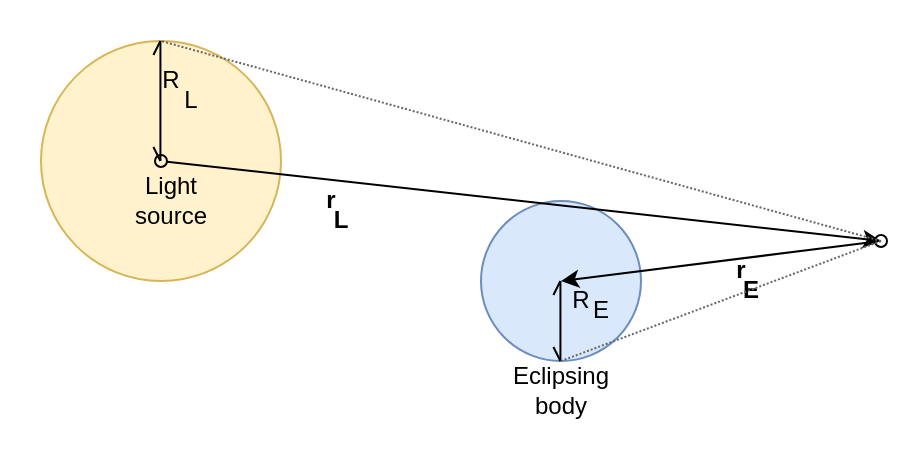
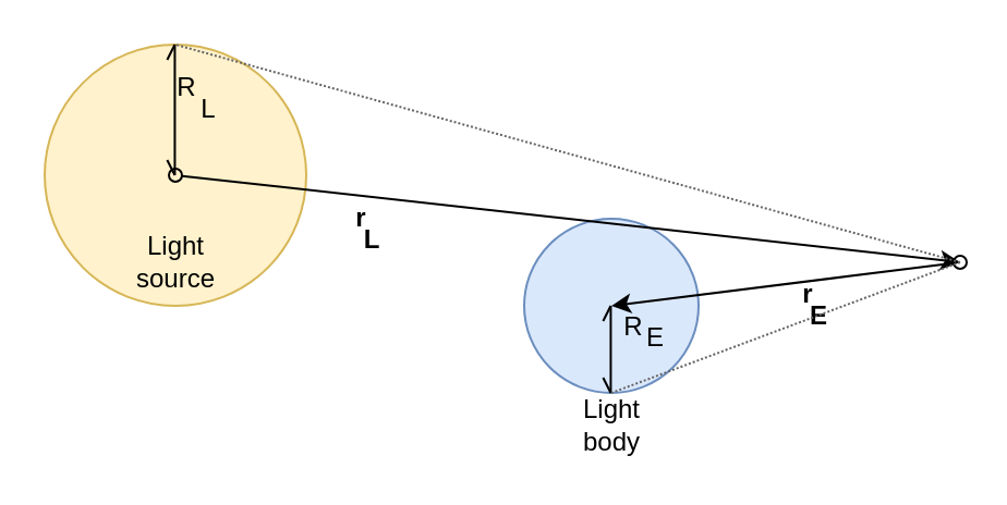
  <mxCell id="0" />
  <mxCell id="1" parent="0" />
  <mxCell id="2" value="" style="ellipse;whiteSpace=wrap;html=1;aspect=fixed;strokeColor=#d6b656;fillColor=#fff2cc;" parent="1" vertex="1"><mxGeometry x="20" y="20" width="120" height="120" as="geometry" /></mxCell>
  <mxCell id="3" value="" style="ellipse;whiteSpace=wrap;html=1;aspect=fixed;strokeColor=#6c8ebf;sketch=0;fillColor=#dae8fc;" parent="1" vertex="1"><mxGeometry x="240" y="100" width="80" height="80" as="geometry" /></mxCell>
  <mxCell id="4" value="" style="endArrow=oval;html=1;startArrow=classic;startFill=1;endFill=0;" parent="1" edge="1"><mxGeometry width="50" height="50" relative="1" as="geometry"><mxPoint x="280" y="140" as="sourcePoint" /><mxPoint x="440" y="120" as="targetPoint" /></mxGeometry></mxCell>
- <mxCell id="5" value="Eclipsing&lt;br&gt;body" style="text;html=1;align=center;verticalAlign=middle;resizable=0;points=[];autosize=1;" parent="1" vertex="1"><mxGeometry x="250" y="180" width="60" height="30" as="geometry" /></mxCell>
- <mxCell id="6" value="&lt;span&gt;Light&lt;/span&gt;&lt;br&gt;&lt;span&gt;source&lt;/span&gt;" style="text;html=1;align=center;verticalAlign=middle;resizable=0;points=[];autosize=1;" parent="1" vertex="1"><mxGeometry x="60" y="85" width="50" height="30" as="geometry" /></mxCell>
+ <mxCell id="5" value="Light&lt;br&gt;body" style="text;html=1;align=center;verticalAlign=middle;resizable=0;points=[];autosize=1;" parent="1" vertex="1"><mxGeometry x="250" y="180" width="60" height="30" as="geometry" /></mxCell>
+ <mxCell id="6" value="&lt;span&gt;Light&lt;/span&gt;&lt;br&gt;&lt;span&gt;source&lt;/span&gt;" style="text;html=1;align=center;verticalAlign=middle;resizable=0;points=[];autosize=1;" parent="1" vertex="1"><mxGeometry x="55" y="105" width="50" height="30" as="geometry" /></mxCell>
  <mxCell id="7" value="" style="endArrow=oval;html=1;startArrow=classic;startFill=1;endFill=0;" parent="1" edge="1"><mxGeometry width="50" height="50" relative="1" as="geometry"><mxPoint x="440" y="120" as="sourcePoint" /><mxPoint x="80" y="80" as="targetPoint" /></mxGeometry></mxCell>
  <mxCell id="8" value="r" style="text;html=1;align=center;verticalAlign=middle;resizable=0;points=[];autosize=1;fontStyle=1" parent="1" vertex="1"><mxGeometry x="155" y="90" width="20" height="20" as="geometry" /></mxCell>
  <mxCell id="9" value="" style="endArrow=openAsync;html=1;strokeWidth=1;startArrow=openAsync;startFill=0;endFill=0;" parent="1" edge="1"><mxGeometry width="50" height="50" relative="1" as="geometry"><mxPoint x="279.71" y="180" as="sourcePoint" /><mxPoint x="279.71" y="140" as="targetPoint" /></mxGeometry></mxCell>
  <mxCell id="10" value="R" style="text;html=1;align=center;verticalAlign=middle;resizable=0;points=[];autosize=1;" parent="1" vertex="1"><mxGeometry x="280" y="140" width="20" height="20" as="geometry" /></mxCell>
  <mxCell id="11" value="E" style="text;html=1;align=center;verticalAlign=middle;resizable=0;points=[];autosize=1;" parent="1" vertex="1"><mxGeometry x="290" y="145" width="20" height="20" as="geometry" /></mxCell>
  <mxCell id="12" value="&lt;b&gt;r&lt;/b&gt;" style="text;html=1;align=center;verticalAlign=middle;resizable=0;points=[];autosize=1;" parent="1" vertex="1"><mxGeometry x="360" y="125" width="20" height="20" as="geometry" /></mxCell>
  <mxCell id="13" value="&lt;b&gt;E&lt;/b&gt;" style="text;html=1;align=center;verticalAlign=middle;resizable=0;points=[];autosize=1;" parent="1" vertex="1"><mxGeometry x="365" y="135" width="20" height="20" as="geometry" /></mxCell>
  <mxCell id="14" value="" style="endArrow=openAsync;html=1;strokeWidth=1;startArrow=openAsync;startFill=0;endFill=0;" parent="1" edge="1"><mxGeometry width="50" height="50" relative="1" as="geometry"><mxPoint x="79.71" y="80" as="sourcePoint" /><mxPoint x="79.71" y="20" as="targetPoint" /></mxGeometry></mxCell>
  <mxCell id="15" value="R" style="text;html=1;align=center;verticalAlign=middle;resizable=0;points=[];autosize=1;" parent="1" vertex="1"><mxGeometry x="75" y="30" width="20" height="20" as="geometry" /></mxCell>
  <mxCell id="16" value="L" style="text;html=1;align=center;verticalAlign=middle;resizable=0;points=[];autosize=1;" parent="1" vertex="1"><mxGeometry x="85" y="40" width="20" height="20" as="geometry" /></mxCell>
  <mxCell id="17" value="" style="endArrow=none;html=1;strokeWidth=1;dashed=1;dashPattern=1 1;fillColor=#f5f5f5;strokeColor=#666666;entryX=0.5;entryY=0;entryDx=0;entryDy=0;" parent="1" target="2" edge="1"><mxGeometry width="50" height="50" relative="1" as="geometry"><mxPoint x="440" y="120" as="sourcePoint" /><mxPoint x="130" y="210" as="targetPoint" /></mxGeometry></mxCell>
  <mxCell id="18" value="" style="endArrow=none;html=1;strokeWidth=1;dashed=1;dashPattern=1 1;fillColor=#f5f5f5;strokeColor=#666666;entryX=0.5;entryY=1;entryDx=0;entryDy=0;" parent="1" target="3" edge="1"><mxGeometry width="50" height="50" relative="1" as="geometry"><mxPoint x="440" y="120" as="sourcePoint" /><mxPoint x="80" y="240" as="targetPoint" /></mxGeometry></mxCell>
  <mxCell id="19" value="&lt;b&gt;L&lt;/b&gt;" style="text;html=1;align=center;verticalAlign=middle;resizable=0;points=[];autosize=1;" vertex="1" parent="1"><mxGeometry x="160" y="100" width="20" height="20" as="geometry" /></mxCell>
